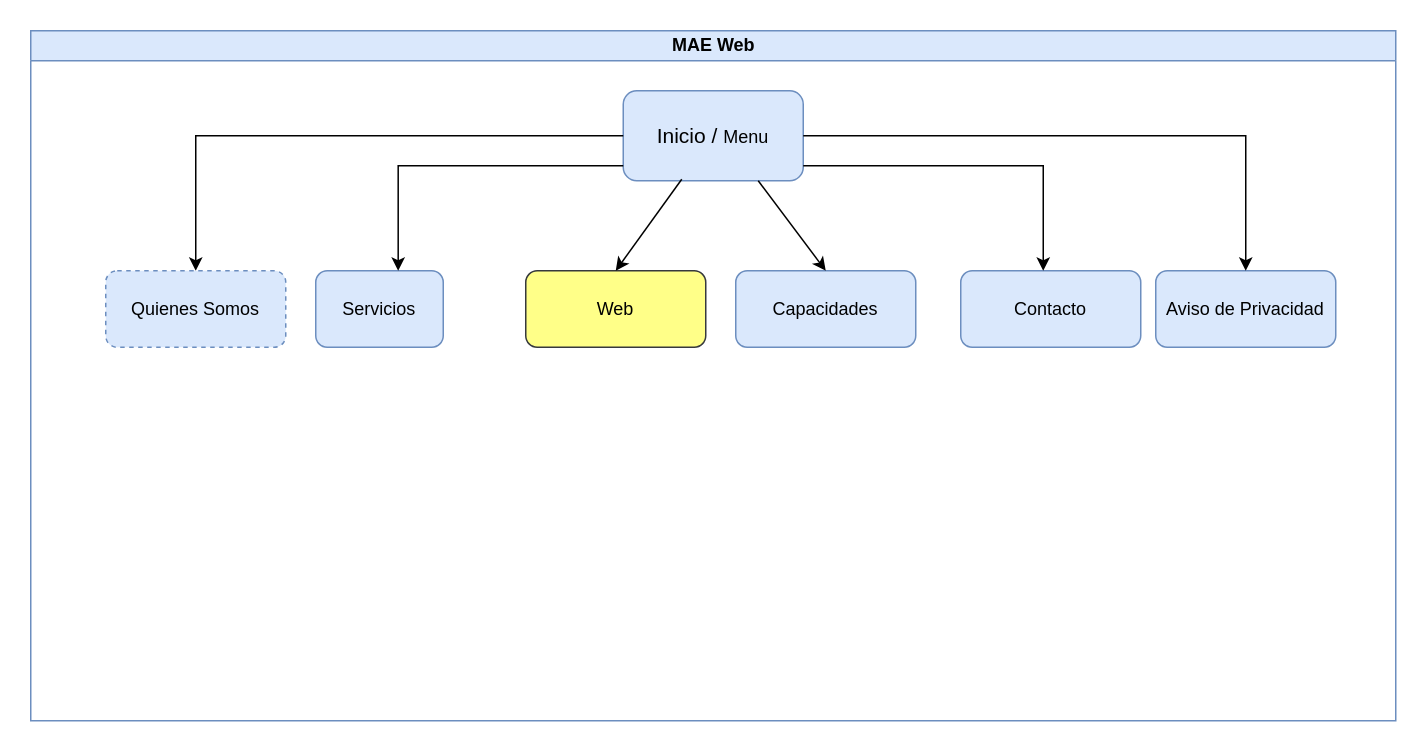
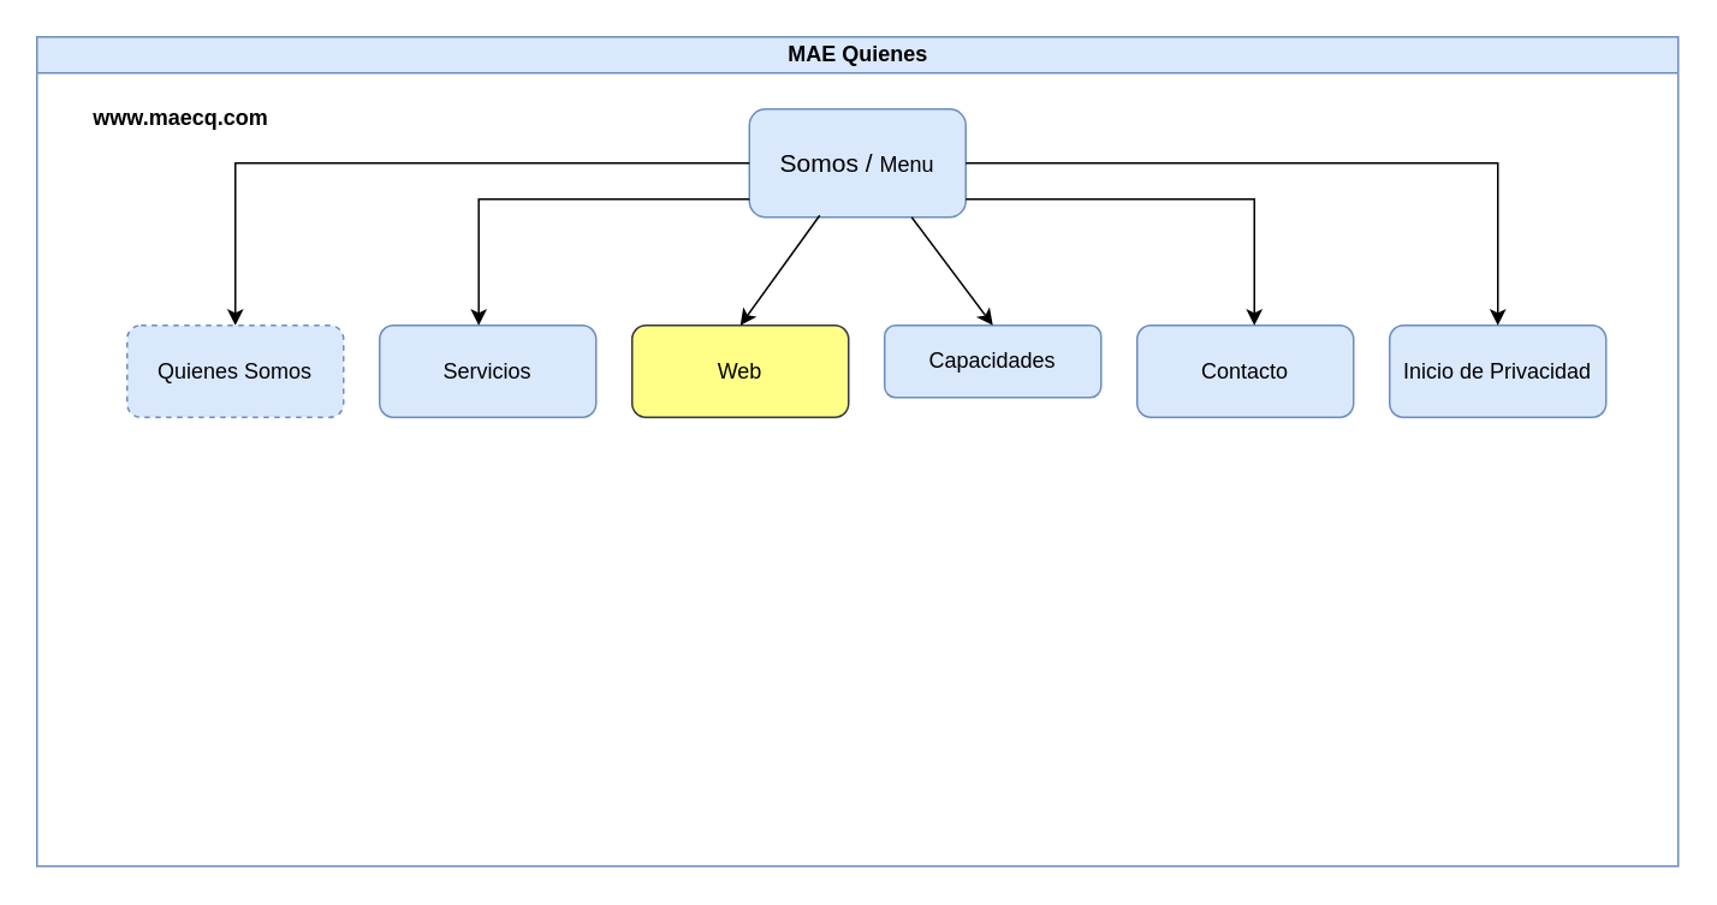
  <mxCell id="0" />
  <mxCell id="1" parent="0" />
- <mxCell id="2" value="MAE Web" style="swimlane;html=1;startSize=20;horizontal=1;containerType=tree;glass=0;fillColor=#dae8fc;strokeColor=#6c8ebf;" parent="1" vertex="1"><mxGeometry x="20" y="20" width="910" height="460" as="geometry"><mxRectangle x="40" y="70" width="90" height="30" as="alternateBounds" /></mxGeometry></mxCell>
- <mxCell id="3" value="&lt;font style=&quot;font-size: 14px;&quot;&gt;Inicio / &lt;/font&gt;&lt;font style=&quot;font-size: 12px;&quot;&gt;Menu&lt;/font&gt;" style="rounded=1;whiteSpace=wrap;html=1;fillColor=#dae8fc;strokeColor=#6c8ebf;" vertex="1" parent="2"><mxGeometry x="395" y="40" width="120" height="60" as="geometry" /></mxCell>
+ <mxCell id="2" value="MAE Quienes" style="swimlane;html=1;startSize=20;horizontal=1;containerType=tree;glass=0;fillColor=#dae8fc;strokeColor=#6c8ebf;" parent="1" vertex="1"><mxGeometry x="20" y="20" width="910" height="460" as="geometry"><mxRectangle x="40" y="70" width="90" height="30" as="alternateBounds" /></mxGeometry></mxCell>
+ <mxCell id="3" value="&lt;font style=&quot;font-size: 14px;&quot;&gt;Somos / &lt;/font&gt;&lt;font style=&quot;font-size: 12px;&quot;&gt;Menu&lt;/font&gt;" style="rounded=1;whiteSpace=wrap;html=1;fillColor=#dae8fc;strokeColor=#6c8ebf;" vertex="1" parent="2"><mxGeometry x="395" y="40" width="120" height="60" as="geometry" /></mxCell>
  <mxCell id="4" style="edgeStyle=orthogonalEdgeStyle;rounded=0;orthogonalLoop=1;jettySize=auto;html=1;fontSize=12;entryX=0.5;entryY=0;entryDx=0;entryDy=0;exitX=0;exitY=0.5;exitDx=0;exitDy=0;" edge="1" parent="2" source="3" target="5"><mxGeometry relative="1" as="geometry"><mxPoint x="310" y="80" as="sourcePoint" /><Array as="points"><mxPoint x="110" y="70" /></Array></mxGeometry></mxCell>
  <mxCell id="5" value="&lt;font style=&quot;font-size: 12px;&quot;&gt;Quienes Somos&lt;/font&gt;" style="rounded=1;whiteSpace=wrap;html=1;fillColor=#dae8fc;strokeColor=#6c8ebf;dashed=1;" vertex="1" parent="2"><mxGeometry x="50" y="160" width="120" height="51" as="geometry" /></mxCell>
- <mxCell id="6" value="&lt;font style=&quot;font-size: 12px;&quot;&gt;Servicios&lt;/font&gt;" style="rounded=1;whiteSpace=wrap;html=1;fillColor=#dae8fc;strokeColor=#6c8ebf;" vertex="1" parent="2"><mxGeometry x="190" y="160" width="85" height="51" as="geometry" /></mxCell>
+ <mxCell id="6" value="&lt;font style=&quot;font-size: 12px;&quot;&gt;Servicios&lt;/font&gt;" style="rounded=1;whiteSpace=wrap;html=1;fillColor=#dae8fc;strokeColor=#6c8ebf;" vertex="1" parent="2"><mxGeometry x="190" y="160" width="120" height="51" as="geometry" /></mxCell>
  <mxCell id="7" value="&lt;font style=&quot;font-size: 12px;&quot;&gt;Web&lt;/font&gt;" style="rounded=1;whiteSpace=wrap;html=1;fillColor=#ffff88;strokeColor=#36393d;" vertex="1" parent="2"><mxGeometry x="330" y="160" width="120" height="51" as="geometry" /></mxCell>
- <mxCell id="8" value="&lt;font style=&quot;font-size: 12px;&quot;&gt;Contacto&lt;/font&gt;" style="rounded=1;whiteSpace=wrap;html=1;fillColor=#dae8fc;strokeColor=#6c8ebf;" vertex="1" parent="2"><mxGeometry x="620" y="160" width="120" height="51" as="geometry" /></mxCell>
- <mxCell id="9" value="&lt;font style=&quot;font-size: 12px;&quot;&gt;Aviso de Privacidad&lt;br&gt;&lt;/font&gt;" style="rounded=1;whiteSpace=wrap;html=1;fillColor=#dae8fc;strokeColor=#6c8ebf;" vertex="1" parent="2"><mxGeometry x="750" y="160" width="120" height="51" as="geometry" /></mxCell>
- <mxCell id="10" value="&lt;font style=&quot;font-size: 12px;&quot;&gt;Capacidades&lt;/font&gt;" style="rounded=1;whiteSpace=wrap;html=1;fillColor=#dae8fc;strokeColor=#6c8ebf;" vertex="1" parent="2"><mxGeometry x="470" y="160" width="120" height="51" as="geometry" /></mxCell>
+ <mxCell id="8" value="&lt;font style=&quot;font-size: 12px;&quot;&gt;Contacto&lt;/font&gt;" style="rounded=1;whiteSpace=wrap;html=1;fillColor=#dae8fc;strokeColor=#6c8ebf;" vertex="1" parent="2"><mxGeometry x="610" y="160" width="120" height="51" as="geometry" /></mxCell>
+ <mxCell id="9" value="&lt;font style=&quot;font-size: 12px;&quot;&gt;Inicio de Privacidad&lt;br&gt;&lt;/font&gt;" style="rounded=1;whiteSpace=wrap;html=1;fillColor=#dae8fc;strokeColor=#6c8ebf;" vertex="1" parent="2"><mxGeometry x="750" y="160" width="120" height="51" as="geometry" /></mxCell>
+ <mxCell id="10" value="&lt;font style=&quot;font-size: 12px;&quot;&gt;Capacidades&lt;/font&gt;" style="rounded=1;whiteSpace=wrap;html=1;fillColor=#dae8fc;strokeColor=#6c8ebf;" vertex="1" parent="2"><mxGeometry x="470" y="160" width="120" height="40" as="geometry" /></mxCell>
  <mxCell id="11" value="" style="endArrow=classic;html=1;rounded=0;fontSize=12;entryX=0.5;entryY=0;entryDx=0;entryDy=0;exitX=0.042;exitY=0.833;exitDx=0;exitDy=0;exitPerimeter=0;" edge="1" parent="2"><mxGeometry width="50" height="50" relative="1" as="geometry"><mxPoint x="395.0" y="89.98" as="sourcePoint" /><mxPoint x="244.96" y="160" as="targetPoint" /><Array as="points"><mxPoint x="244.96" y="90" /></Array></mxGeometry></mxCell>
  <mxCell id="12" value="" style="endArrow=classic;html=1;rounded=0;fontSize=12;exitX=0.325;exitY=0.983;exitDx=0;exitDy=0;exitPerimeter=0;entryX=0.5;entryY=0;entryDx=0;entryDy=0;" edge="1" parent="2" source="3" target="7"><mxGeometry width="50" height="50" relative="1" as="geometry"><mxPoint x="430" y="280" as="sourcePoint" /><mxPoint x="480" y="230" as="targetPoint" /></mxGeometry></mxCell>
  <mxCell id="13" value="" style="endArrow=classic;html=1;rounded=0;fontSize=12;exitX=0.75;exitY=1;exitDx=0;exitDy=0;entryX=0.5;entryY=0;entryDx=0;entryDy=0;" edge="1" parent="2" source="3" target="10"><mxGeometry width="50" height="50" relative="1" as="geometry"><mxPoint x="430" y="280" as="sourcePoint" /><mxPoint x="480" y="230" as="targetPoint" /></mxGeometry></mxCell>
  <mxCell id="14" value="" style="endArrow=classic;html=1;rounded=0;fontSize=12;entryX=0.5;entryY=0;entryDx=0;entryDy=0;" edge="1" parent="2"><mxGeometry width="50" height="50" relative="1" as="geometry"><mxPoint x="515" y="90" as="sourcePoint" /><mxPoint x="675" y="160" as="targetPoint" /><Array as="points"><mxPoint x="675" y="90" /></Array></mxGeometry></mxCell>
  <mxCell id="15" value="" style="endArrow=classic;html=1;rounded=0;fontSize=12;exitX=1;exitY=0.5;exitDx=0;exitDy=0;entryX=0.5;entryY=0;entryDx=0;entryDy=0;" edge="1" parent="2" source="3" target="9"><mxGeometry width="50" height="50" relative="1" as="geometry"><mxPoint x="430" y="280" as="sourcePoint" /><mxPoint x="480" y="230" as="targetPoint" /><Array as="points"><mxPoint x="810" y="70" /></Array></mxGeometry></mxCell>
+ <mxCell id="16" value="&lt;b&gt;www.maecq.com&lt;/b&gt;" style="text;html=1;strokeColor=none;fillColor=none;align=center;verticalAlign=middle;whiteSpace=wrap;rounded=0;fontSize=12;" vertex="1" parent="2"><mxGeometry x="50" y="30" width="60" height="30" as="geometry" /></mxCell>
